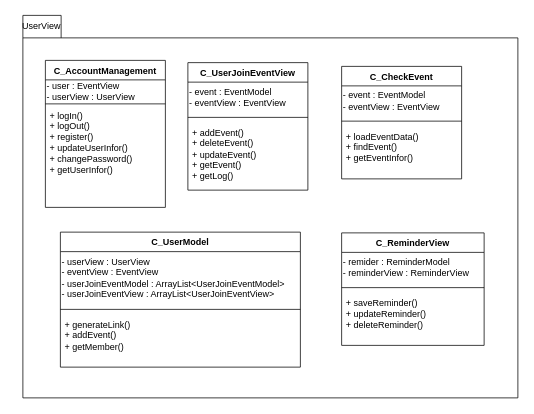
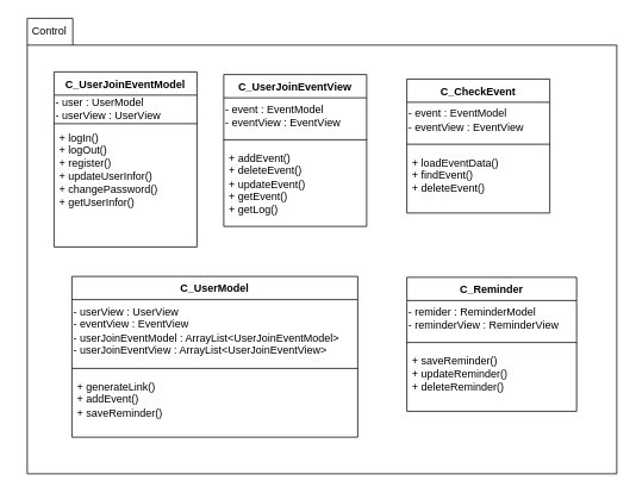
  <mxCell id="0" />
  <mxCell id="1" parent="0" />
  <mxCell id="2" value="" style="shape=folder;fontStyle=1;spacingTop=10;tabWidth=50;tabHeight=30;tabPosition=left;html=1;whiteSpace=wrap;" vertex="1" parent="1"><mxGeometry x="30" y="20" width="660" height="510" as="geometry" /></mxCell>
- <mxCell id="3" value="UserView" style="text;html=1;align=center;verticalAlign=middle;whiteSpace=wrap;rounded=0;" vertex="1" parent="1"><mxGeometry x="20" y="20" width="70" height="30" as="geometry" /></mxCell>
+ <mxCell id="3" value="Control" style="text;html=1;align=center;verticalAlign=middle;whiteSpace=wrap;rounded=0;" vertex="1" parent="1"><mxGeometry x="20" y="20" width="70" height="30" as="geometry" /></mxCell>
  <mxCell id="4" value="C_UserJoinEventView" style="swimlane;fontStyle=1;align=center;verticalAlign=top;childLayout=stackLayout;horizontal=1;startSize=26;horizontalStack=0;resizeParent=1;resizeParentMax=0;resizeLast=0;collapsible=1;marginBottom=0;whiteSpace=wrap;html=1;" vertex="1" parent="1"><mxGeometry x="250" y="83" width="160" height="170" as="geometry"><mxRectangle x="300" y="180" width="140" height="30" as="alternateBounds" /></mxGeometry></mxCell>
  <mxCell id="5" value="- event : EventModel&lt;div&gt;- eventView : EventView&lt;/div&gt;" style="text;html=1;align=left;verticalAlign=middle;resizable=0;points=[];autosize=1;strokeColor=none;fillColor=none;" vertex="1" parent="4"><mxGeometry y="26" width="160" height="40" as="geometry" /></mxCell>
  <mxCell id="6" value="" style="line;strokeWidth=1;fillColor=none;align=left;verticalAlign=middle;spacingTop=-1;spacingLeft=3;spacingRight=3;rotatable=0;labelPosition=right;points=[];portConstraint=eastwest;strokeColor=inherit;" vertex="1" parent="4"><mxGeometry y="66" width="160" height="14" as="geometry" /></mxCell>
  <mxCell id="7" value="+ addEvent()&lt;div&gt;+ deleteEvent()&lt;/div&gt;&lt;div&gt;+ updateEvent()&lt;/div&gt;&lt;div&gt;+ getEvent()&lt;/div&gt;&lt;div&gt;+ getLog()&lt;br&gt;&lt;div&gt;&lt;br&gt;&lt;/div&gt;&lt;/div&gt;" style="text;strokeColor=none;fillColor=none;align=left;verticalAlign=top;spacingLeft=4;spacingRight=4;overflow=hidden;rotatable=0;points=[[0,0.5],[1,0.5]];portConstraint=eastwest;whiteSpace=wrap;html=1;" vertex="1" parent="4"><mxGeometry y="80" width="160" height="90" as="geometry" /></mxCell>
- <mxCell id="8" value="C_AccountManagement" style="swimlane;fontStyle=1;align=center;verticalAlign=top;childLayout=stackLayout;horizontal=1;startSize=26;horizontalStack=0;resizeParent=1;resizeParentMax=0;resizeLast=0;collapsible=1;marginBottom=0;whiteSpace=wrap;html=1;" vertex="1" parent="1"><mxGeometry x="60" y="80" width="160" height="196" as="geometry"><mxRectangle x="100" y="170" width="140" height="30" as="alternateBounds" /></mxGeometry></mxCell>
- <mxCell id="9" value="- user : EventView&lt;div&gt;- userView : UserView&lt;/div&gt;" style="text;html=1;align=left;verticalAlign=middle;whiteSpace=wrap;rounded=0;" vertex="1" parent="8"><mxGeometry y="26" width="160" height="30" as="geometry" /></mxCell>
+ <mxCell id="8" value="C_UserJoinEventModel" style="swimlane;fontStyle=1;align=center;verticalAlign=top;childLayout=stackLayout;horizontal=1;startSize=26;horizontalStack=0;resizeParent=1;resizeParentMax=0;resizeLast=0;collapsible=1;marginBottom=0;whiteSpace=wrap;html=1;" vertex="1" parent="1"><mxGeometry x="60" y="80" width="160" height="196" as="geometry"><mxRectangle x="100" y="170" width="140" height="30" as="alternateBounds" /></mxGeometry></mxCell>
+ <mxCell id="9" value="- user : UserModel&lt;div&gt;- userView : UserView&lt;/div&gt;" style="text;html=1;align=left;verticalAlign=middle;whiteSpace=wrap;rounded=0;" vertex="1" parent="8"><mxGeometry y="26" width="160" height="30" as="geometry" /></mxCell>
  <mxCell id="10" value="" style="line;strokeWidth=1;fillColor=none;align=left;verticalAlign=middle;spacingTop=-1;spacingLeft=3;spacingRight=3;rotatable=0;labelPosition=right;points=[];portConstraint=eastwest;strokeColor=inherit;" vertex="1" parent="8"><mxGeometry y="56" width="160" height="4" as="geometry" /></mxCell>
  <mxCell id="11" value="+ logIn()&lt;div&gt;+ logOut()&lt;/div&gt;&lt;div&gt;+ register()&lt;/div&gt;&lt;div&gt;+ updateUserInfor()&lt;/div&gt;&lt;div&gt;+ changePassword()&amp;nbsp;&lt;/div&gt;&lt;div&gt;+ getUserInfor()&lt;/div&gt;&lt;div&gt;&lt;div&gt;&lt;br&gt;&lt;/div&gt;&lt;/div&gt;" style="text;strokeColor=none;fillColor=none;align=left;verticalAlign=top;spacingLeft=4;spacingRight=4;overflow=hidden;rotatable=0;points=[[0,0.5],[1,0.5]];portConstraint=eastwest;whiteSpace=wrap;html=1;" vertex="1" parent="8"><mxGeometry y="60" width="160" height="136" as="geometry" /></mxCell>
  <mxCell id="12" value="C_CheckEvent" style="swimlane;fontStyle=1;align=center;verticalAlign=top;childLayout=stackLayout;horizontal=1;startSize=26;horizontalStack=0;resizeParent=1;resizeParentMax=0;resizeLast=0;collapsible=1;marginBottom=0;whiteSpace=wrap;html=1;" vertex="1" parent="1"><mxGeometry x="455" y="88" width="160" height="150" as="geometry"><mxRectangle x="300" y="180" width="140" height="30" as="alternateBounds" /></mxGeometry></mxCell>
  <mxCell id="13" value="- event : EventModel&lt;div&gt;- eventView : EventView&lt;/div&gt;" style="text;html=1;align=left;verticalAlign=middle;resizable=0;points=[];autosize=1;strokeColor=none;fillColor=none;" vertex="1" parent="12"><mxGeometry y="26" width="160" height="40" as="geometry" /></mxCell>
  <mxCell id="14" value="" style="line;strokeWidth=1;fillColor=none;align=left;verticalAlign=middle;spacingTop=-1;spacingLeft=3;spacingRight=3;rotatable=0;labelPosition=right;points=[];portConstraint=eastwest;strokeColor=inherit;" vertex="1" parent="12"><mxGeometry y="66" width="160" height="14" as="geometry" /></mxCell>
- <mxCell id="15" value="+ loadEventData()&lt;div&gt;+ findEvent()&lt;/div&gt;&lt;div&gt;+ getEventInfor()&lt;/div&gt;" style="text;strokeColor=none;fillColor=none;align=left;verticalAlign=top;spacingLeft=4;spacingRight=4;overflow=hidden;rotatable=0;points=[[0,0.5],[1,0.5]];portConstraint=eastwest;whiteSpace=wrap;html=1;" vertex="1" parent="12"><mxGeometry y="80" width="160" height="70" as="geometry" /></mxCell>
+ <mxCell id="15" value="+ loadEventData()&lt;div&gt;+ findEvent()&lt;/div&gt;&lt;div&gt;+ deleteEvent()&lt;/div&gt;" style="text;strokeColor=none;fillColor=none;align=left;verticalAlign=top;spacingLeft=4;spacingRight=4;overflow=hidden;rotatable=0;points=[[0,0.5],[1,0.5]];portConstraint=eastwest;whiteSpace=wrap;html=1;" vertex="1" parent="12"><mxGeometry y="80" width="160" height="70" as="geometry" /></mxCell>
  <mxCell id="16" value="C_UserModel" style="swimlane;fontStyle=1;align=center;verticalAlign=top;childLayout=stackLayout;horizontal=1;startSize=26;horizontalStack=0;resizeParent=1;resizeParentMax=0;resizeLast=0;collapsible=1;marginBottom=0;whiteSpace=wrap;html=1;" vertex="1" parent="1"><mxGeometry x="80" y="309" width="320" height="180" as="geometry"><mxRectangle x="300" y="180" width="140" height="30" as="alternateBounds" /></mxGeometry></mxCell>
  <mxCell id="17" value="&lt;div&gt;- userView : UserView&lt;/div&gt;&lt;div&gt;- eventView : EventView&lt;/div&gt;&lt;div&gt;- userJoinEventModel : ArrayList&amp;lt;UserJoinEventModel&amp;gt;&lt;/div&gt;&lt;div&gt;- userJoinEventView : ArrayList&amp;lt;UserJoinEventView&amp;gt;&amp;nbsp;&lt;/div&gt;" style="text;html=1;align=left;verticalAlign=middle;resizable=0;points=[];autosize=1;strokeColor=none;fillColor=none;" vertex="1" parent="16"><mxGeometry y="26" width="320" height="70" as="geometry" /></mxCell>
  <mxCell id="18" value="" style="line;strokeWidth=1;fillColor=none;align=left;verticalAlign=middle;spacingTop=-1;spacingLeft=3;spacingRight=3;rotatable=0;labelPosition=right;points=[];portConstraint=eastwest;strokeColor=inherit;" vertex="1" parent="16"><mxGeometry y="96" width="320" height="14" as="geometry" /></mxCell>
- <mxCell id="19" value="+ generateLink()&lt;div&gt;+ addEvent()&lt;/div&gt;&lt;div&gt;+ getMember()&lt;/div&gt;&lt;div&gt;&lt;br&gt;&lt;/div&gt;" style="text;strokeColor=none;fillColor=none;align=left;verticalAlign=top;spacingLeft=4;spacingRight=4;overflow=hidden;rotatable=0;points=[[0,0.5],[1,0.5]];portConstraint=eastwest;whiteSpace=wrap;html=1;" vertex="1" parent="16"><mxGeometry y="110" width="320" height="70" as="geometry" /></mxCell>
- <mxCell id="20" value="C_ReminderView" style="swimlane;fontStyle=1;align=center;verticalAlign=top;childLayout=stackLayout;horizontal=1;startSize=26;horizontalStack=0;resizeParent=1;resizeParentMax=0;resizeLast=0;collapsible=1;marginBottom=0;whiteSpace=wrap;html=1;" vertex="1" parent="1"><mxGeometry x="455" y="310" width="190" height="150" as="geometry"><mxRectangle x="300" y="180" width="140" height="30" as="alternateBounds" /></mxGeometry></mxCell>
+ <mxCell id="19" value="+ generateLink()&lt;div&gt;+ addEvent()&lt;/div&gt;&lt;div&gt;+ saveReminder()&lt;/div&gt;&lt;div&gt;&lt;br&gt;&lt;/div&gt;" style="text;strokeColor=none;fillColor=none;align=left;verticalAlign=top;spacingLeft=4;spacingRight=4;overflow=hidden;rotatable=0;points=[[0,0.5],[1,0.5]];portConstraint=eastwest;whiteSpace=wrap;html=1;" vertex="1" parent="16"><mxGeometry y="110" width="320" height="70" as="geometry" /></mxCell>
+ <mxCell id="20" value="C_Reminder" style="swimlane;fontStyle=1;align=center;verticalAlign=top;childLayout=stackLayout;horizontal=1;startSize=26;horizontalStack=0;resizeParent=1;resizeParentMax=0;resizeLast=0;collapsible=1;marginBottom=0;whiteSpace=wrap;html=1;" vertex="1" parent="1"><mxGeometry x="455" y="310" width="190" height="150" as="geometry"><mxRectangle x="300" y="180" width="140" height="30" as="alternateBounds" /></mxGeometry></mxCell>
  <mxCell id="21" value="- remider : ReminderModel&lt;div&gt;- reminderView : ReminderView&lt;/div&gt;" style="text;html=1;align=left;verticalAlign=middle;resizable=0;points=[];autosize=1;strokeColor=none;fillColor=none;" vertex="1" parent="20"><mxGeometry y="26" width="190" height="40" as="geometry" /></mxCell>
  <mxCell id="22" value="" style="line;strokeWidth=1;fillColor=none;align=left;verticalAlign=middle;spacingTop=-1;spacingLeft=3;spacingRight=3;rotatable=0;labelPosition=right;points=[];portConstraint=eastwest;strokeColor=inherit;" vertex="1" parent="20"><mxGeometry y="66" width="190" height="14" as="geometry" /></mxCell>
  <mxCell id="23" value="+ saveReminder()&lt;div&gt;+ updateReminder()&lt;/div&gt;&lt;div&gt;+ deleteReminder()&lt;/div&gt;" style="text;strokeColor=none;fillColor=none;align=left;verticalAlign=top;spacingLeft=4;spacingRight=4;overflow=hidden;rotatable=0;points=[[0,0.5],[1,0.5]];portConstraint=eastwest;whiteSpace=wrap;html=1;" vertex="1" parent="20"><mxGeometry y="80" width="190" height="70" as="geometry" /></mxCell>
